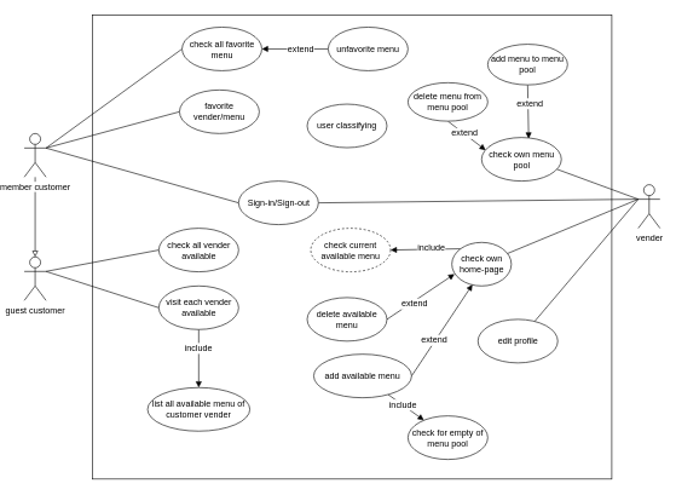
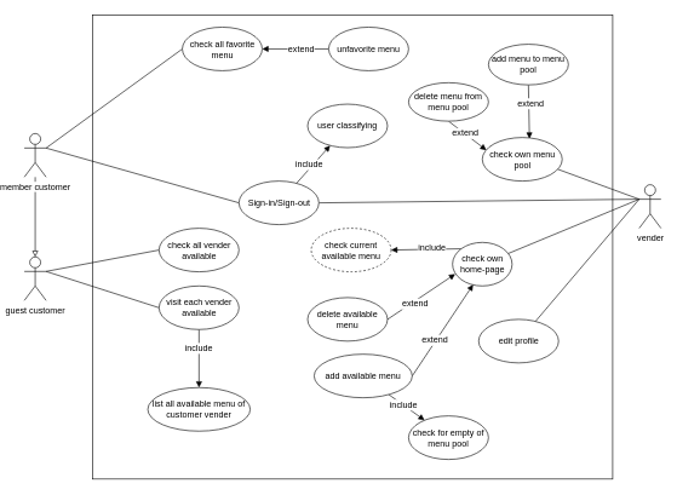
  <mxCell id="0" />
  <mxCell id="1" parent="0" />
  <mxCell id="2" style="rounded=0;orthogonalLoop=1;jettySize=auto;html=1;exitX=1;exitY=0.333;exitDx=0;exitDy=0;exitPerimeter=0;entryX=0;entryY=0.5;entryDx=0;entryDy=0;endArrow=none;endFill=0;" edge="1" parent="1" source="6" target="17"><mxGeometry relative="1" as="geometry" /></mxCell>
  <mxCell id="3" value="" style="edgeStyle=none;rounded=0;orthogonalLoop=1;jettySize=auto;html=1;endArrow=block;endFill=0;" edge="1" parent="1" source="6" target="9"><mxGeometry relative="1" as="geometry" /></mxCell>
- <mxCell id="4" style="edgeStyle=none;rounded=0;orthogonalLoop=1;jettySize=auto;html=1;exitX=1;exitY=0.333;exitDx=0;exitDy=0;exitPerimeter=0;entryX=0;entryY=0.5;entryDx=0;entryDy=0;endArrow=none;endFill=0;" edge="1" parent="1" source="6" target="24"><mxGeometry relative="1" as="geometry" /></mxCell>
  <mxCell id="5" style="edgeStyle=none;rounded=0;orthogonalLoop=1;jettySize=auto;html=1;exitX=1;exitY=0.333;exitDx=0;exitDy=0;exitPerimeter=0;entryX=0;entryY=0.5;entryDx=0;entryDy=0;endArrow=none;endFill=0;" edge="1" parent="1" source="6" target="27"><mxGeometry relative="1" as="geometry" /></mxCell>
  <mxCell id="6" value="member customer" style="shape=umlActor;verticalLabelPosition=bottom;labelBackgroundColor=#ffffff;verticalAlign=top;html=1;outlineConnect=0;" vertex="1" parent="1"><mxGeometry x="20" y="183" width="30" height="60" as="geometry" /></mxCell>
  <mxCell id="7" style="edgeStyle=none;rounded=0;orthogonalLoop=1;jettySize=auto;html=1;exitX=1;exitY=0.333;exitDx=0;exitDy=0;exitPerimeter=0;entryX=0;entryY=0.5;entryDx=0;entryDy=0;endArrow=none;endFill=0;" edge="1" parent="1" source="9" target="19"><mxGeometry relative="1" as="geometry" /></mxCell>
  <mxCell id="8" style="edgeStyle=none;rounded=0;orthogonalLoop=1;jettySize=auto;html=1;exitX=1;exitY=0.333;exitDx=0;exitDy=0;exitPerimeter=0;entryX=0;entryY=0.5;entryDx=0;entryDy=0;endArrow=none;endFill=0;" edge="1" parent="1" source="9" target="22"><mxGeometry relative="1" as="geometry" /></mxCell>
  <mxCell id="9" value="guest customer" style="shape=umlActor;verticalLabelPosition=bottom;labelBackgroundColor=#ffffff;verticalAlign=top;html=1;outlineConnect=0;" vertex="1" parent="1"><mxGeometry x="20" y="353" width="30" height="60" as="geometry" /></mxCell>
  <mxCell id="10" style="edgeStyle=none;rounded=0;orthogonalLoop=1;jettySize=auto;html=1;exitX=0;exitY=0.333;exitDx=0;exitDy=0;exitPerimeter=0;entryX=1;entryY=0.5;entryDx=0;entryDy=0;endArrow=none;endFill=0;" edge="1" parent="1" source="14" target="17"><mxGeometry relative="1" as="geometry" /></mxCell>
  <mxCell id="11" style="edgeStyle=none;rounded=0;orthogonalLoop=1;jettySize=auto;html=1;exitX=0;exitY=0.333;exitDx=0;exitDy=0;exitPerimeter=0;startArrow=none;startFill=0;endArrow=none;endFill=0;" edge="1" parent="1" source="14" target="31"><mxGeometry relative="1" as="geometry" /></mxCell>
  <mxCell id="12" style="edgeStyle=none;rounded=0;orthogonalLoop=1;jettySize=auto;html=1;exitX=0;exitY=0.333;exitDx=0;exitDy=0;exitPerimeter=0;startArrow=none;startFill=0;endArrow=none;endFill=0;" edge="1" parent="1" source="14" target="42"><mxGeometry relative="1" as="geometry" /></mxCell>
  <mxCell id="13" style="edgeStyle=none;rounded=0;orthogonalLoop=1;jettySize=auto;html=1;exitX=0;exitY=0.333;exitDx=0;exitDy=0;exitPerimeter=0;entryX=0.941;entryY=0.726;entryDx=0;entryDy=0;entryPerimeter=0;startArrow=none;startFill=0;endArrow=none;endFill=0;" edge="1" parent="1" source="14" target="43"><mxGeometry relative="1" as="geometry" /></mxCell>
  <mxCell id="14" value="vender" style="shape=umlActor;verticalLabelPosition=bottom;labelBackgroundColor=#ffffff;verticalAlign=top;html=1;outlineConnect=0;" vertex="1" parent="1"><mxGeometry x="866.5" y="253.5" width="30" height="60" as="geometry" /></mxCell>
+ <mxCell id="15" value="" style="edgeStyle=none;rounded=0;orthogonalLoop=1;jettySize=auto;html=1;startArrow=none;startFill=0;endArrow=block;endFill=1;" edge="1" parent="1" source="17" target="18"><mxGeometry relative="1" as="geometry" /></mxCell>
+ <mxCell id="16" value="include" style="text;html=1;resizable=0;points=[];align=center;verticalAlign=middle;labelBackgroundColor=#ffffff;" vertex="1" connectable="0" parent="15"><mxGeometry x="0.256" relative="1" as="geometry"><mxPoint x="-12" y="7" as="offset" /></mxGeometry></mxCell>
  <mxCell id="17" value="Sign-in/Sign-out" style="ellipse;whiteSpace=wrap;html=1;" vertex="1" parent="1"><mxGeometry x="315.5" y="248.5" width="110" height="60" as="geometry" /></mxCell>
  <mxCell id="18" value="user classifying" style="ellipse;whiteSpace=wrap;html=1;" vertex="1" parent="1"><mxGeometry x="410" y="142.5" width="110" height="60" as="geometry" /></mxCell>
  <mxCell id="19" value="check all vender available" style="ellipse;whiteSpace=wrap;html=1;" vertex="1" parent="1"><mxGeometry x="205.5" y="313.5" width="110" height="60" as="geometry" /></mxCell>
  <mxCell id="20" value="" style="edgeStyle=none;rounded=0;orthogonalLoop=1;jettySize=auto;html=1;endArrow=block;endFill=1;" edge="1" parent="1" source="22" target="23"><mxGeometry relative="1" as="geometry" /></mxCell>
  <mxCell id="21" value="include" style="text;html=1;resizable=0;points=[];align=center;verticalAlign=middle;labelBackgroundColor=#ffffff;" vertex="1" connectable="0" parent="20"><mxGeometry x="-0.385" y="-1" relative="1" as="geometry"><mxPoint as="offset" /></mxGeometry></mxCell>
  <mxCell id="22" value="visit each vender available" style="ellipse;whiteSpace=wrap;html=1;" vertex="1" parent="1"><mxGeometry x="205.5" y="393" width="110" height="60" as="geometry" /></mxCell>
  <mxCell id="23" value="list all available menu of customer vender" style="ellipse;whiteSpace=wrap;html=1;" vertex="1" parent="1"><mxGeometry x="190" y="533" width="141" height="60" as="geometry" /></mxCell>
- <mxCell id="24" value="favorite vender/menu" style="ellipse;whiteSpace=wrap;html=1;" vertex="1" parent="1"><mxGeometry x="234" y="123" width="110" height="60" as="geometry" /></mxCell>
  <mxCell id="25" value="" style="edgeStyle=none;rounded=0;orthogonalLoop=1;jettySize=auto;html=1;endArrow=none;endFill=0;startArrow=block;startFill=1;" edge="1" parent="1" source="27" target="28"><mxGeometry relative="1" as="geometry" /></mxCell>
  <mxCell id="26" value="extend" style="text;html=1;resizable=0;points=[];align=center;verticalAlign=middle;labelBackgroundColor=#ffffff;" vertex="1" connectable="0" parent="25"><mxGeometry x="0.387" y="-1" relative="1" as="geometry"><mxPoint x="-10.5" y="-1" as="offset" /></mxGeometry></mxCell>
  <mxCell id="27" value="check all favorite menu" style="ellipse;whiteSpace=wrap;html=1;" vertex="1" parent="1"><mxGeometry x="237.5" y="36.5" width="110" height="60" as="geometry" /></mxCell>
  <mxCell id="28" value="unfavorite menu" style="ellipse;whiteSpace=wrap;html=1;" vertex="1" parent="1"><mxGeometry x="439" y="36.5" width="110" height="60" as="geometry" /></mxCell>
  <mxCell id="29" style="edgeStyle=none;rounded=0;orthogonalLoop=1;jettySize=auto;html=1;exitX=0;exitY=0;exitDx=0;exitDy=0;entryX=1;entryY=0.5;entryDx=0;entryDy=0;startArrow=none;startFill=0;endArrow=block;endFill=1;" edge="1" parent="1" source="31" target="32"><mxGeometry relative="1" as="geometry" /></mxCell>
  <mxCell id="30" value="include" style="text;html=1;resizable=0;points=[];align=center;verticalAlign=middle;labelBackgroundColor=#ffffff;" vertex="1" connectable="0" parent="29"><mxGeometry x="-0.333" y="-1" relative="1" as="geometry"><mxPoint x="-8.5" y="-1.5" as="offset" /></mxGeometry></mxCell>
  <mxCell id="31" value="check own home-page" style="ellipse;whiteSpace=wrap;html=1;" vertex="1" parent="1"><mxGeometry x="609.5" y="333" width="82" height="60" as="geometry" /></mxCell>
  <mxCell id="32" value="check current available menu" style="ellipse;whiteSpace=wrap;html=1;dashed=1;" vertex="1" parent="1"><mxGeometry x="415" y="313.5" width="110" height="60" as="geometry" /></mxCell>
  <mxCell id="33" style="edgeStyle=none;rounded=0;orthogonalLoop=1;jettySize=auto;html=1;exitX=1;exitY=0.5;exitDx=0;exitDy=0;entryX=0.045;entryY=0.726;entryDx=0;entryDy=0;entryPerimeter=0;startArrow=none;startFill=0;endArrow=block;endFill=1;" edge="1" parent="1" source="35" target="31"><mxGeometry relative="1" as="geometry" /></mxCell>
  <mxCell id="34" value="extend" style="text;html=1;resizable=0;points=[];align=center;verticalAlign=middle;labelBackgroundColor=#ffffff;" vertex="1" connectable="0" parent="33"><mxGeometry x="-0.354" y="-1" relative="1" as="geometry"><mxPoint x="7.5" y="-2.5" as="offset" /></mxGeometry></mxCell>
  <mxCell id="35" value="delete available menu" style="ellipse;whiteSpace=wrap;html=1;" vertex="1" parent="1"><mxGeometry x="410" y="409" width="110" height="60" as="geometry" /></mxCell>
  <mxCell id="36" style="edgeStyle=none;rounded=0;orthogonalLoop=1;jettySize=auto;html=1;exitX=1;exitY=0.5;exitDx=0;exitDy=0;entryX=0.346;entryY=0.968;entryDx=0;entryDy=0;entryPerimeter=0;startArrow=none;startFill=0;endArrow=block;endFill=1;" edge="1" parent="1" source="40" target="31"><mxGeometry relative="1" as="geometry" /></mxCell>
  <mxCell id="37" value="extend" style="text;html=1;resizable=0;points=[];align=center;verticalAlign=middle;labelBackgroundColor=#ffffff;" vertex="1" connectable="0" parent="36"><mxGeometry x="-0.23" y="2" relative="1" as="geometry"><mxPoint as="offset" /></mxGeometry></mxCell>
  <mxCell id="38" value="" style="edgeStyle=none;rounded=0;orthogonalLoop=1;jettySize=auto;html=1;startArrow=none;startFill=0;endArrow=block;endFill=1;" edge="1" parent="1" source="40" target="41"><mxGeometry relative="1" as="geometry" /></mxCell>
  <mxCell id="39" value="include" style="text;html=1;resizable=0;points=[];align=center;verticalAlign=middle;labelBackgroundColor=#ffffff;" vertex="1" connectable="0" parent="38"><mxGeometry x="-0.2" relative="1" as="geometry"><mxPoint as="offset" /></mxGeometry></mxCell>
  <mxCell id="40" value="add available menu" style="ellipse;whiteSpace=wrap;html=1;" vertex="1" parent="1"><mxGeometry x="419" y="487" width="135" height="60" as="geometry" /></mxCell>
  <mxCell id="41" value="check for empty of menu pool" style="ellipse;whiteSpace=wrap;html=1;" vertex="1" parent="1"><mxGeometry x="549" y="572" width="110" height="60" as="geometry" /></mxCell>
  <mxCell id="42" value="edit profile" style="ellipse;whiteSpace=wrap;html=1;" vertex="1" parent="1"><mxGeometry x="645.5" y="439" width="110" height="60" as="geometry" /></mxCell>
  <mxCell id="43" value="check own menu pool" style="ellipse;whiteSpace=wrap;html=1;" vertex="1" parent="1"><mxGeometry x="650.5" y="188.5" width="110" height="60" as="geometry" /></mxCell>
  <mxCell id="44" style="edgeStyle=none;rounded=0;orthogonalLoop=1;jettySize=auto;html=1;exitX=0.5;exitY=1;exitDx=0;exitDy=0;entryX=0.59;entryY=0.026;entryDx=0;entryDy=0;entryPerimeter=0;startArrow=none;startFill=0;endArrow=block;endFill=1;" edge="1" parent="1" source="46" target="43"><mxGeometry relative="1" as="geometry" /></mxCell>
  <mxCell id="45" value="extend" style="text;html=1;resizable=0;points=[];align=center;verticalAlign=middle;labelBackgroundColor=#ffffff;" vertex="1" connectable="0" parent="44"><mxGeometry x="-0.294" y="2" relative="1" as="geometry"><mxPoint as="offset" /></mxGeometry></mxCell>
  <mxCell id="46" value="add menu to menu pool" style="ellipse;whiteSpace=wrap;html=1;" vertex="1" parent="1"><mxGeometry x="659" y="60" width="110" height="56" as="geometry" /></mxCell>
  <mxCell id="47" style="edgeStyle=none;rounded=0;orthogonalLoop=1;jettySize=auto;html=1;exitX=0.5;exitY=1;exitDx=0;exitDy=0;entryX=0.051;entryY=0.29;entryDx=0;entryDy=0;entryPerimeter=0;startArrow=none;startFill=0;endArrow=block;endFill=1;" edge="1" parent="1" source="49" target="43"><mxGeometry relative="1" as="geometry" /></mxCell>
  <mxCell id="48" value="extend" style="text;html=1;resizable=0;points=[];align=center;verticalAlign=middle;labelBackgroundColor=#ffffff;" vertex="1" connectable="0" parent="47"><mxGeometry x="0.306" y="-1" relative="1" as="geometry"><mxPoint x="-11" y="-10" as="offset" /></mxGeometry></mxCell>
  <mxCell id="49" value="delete menu from menu pool" style="ellipse;whiteSpace=wrap;html=1;" vertex="1" parent="1"><mxGeometry x="549" y="113" width="110" height="53" as="geometry" /></mxCell>
  <mxCell id="50" value="" style="rounded=0;whiteSpace=wrap;html=1;fillColor=none;" vertex="1" parent="1"><mxGeometry x="114" y="20" width="716" height="639" as="geometry" /></mxCell>
